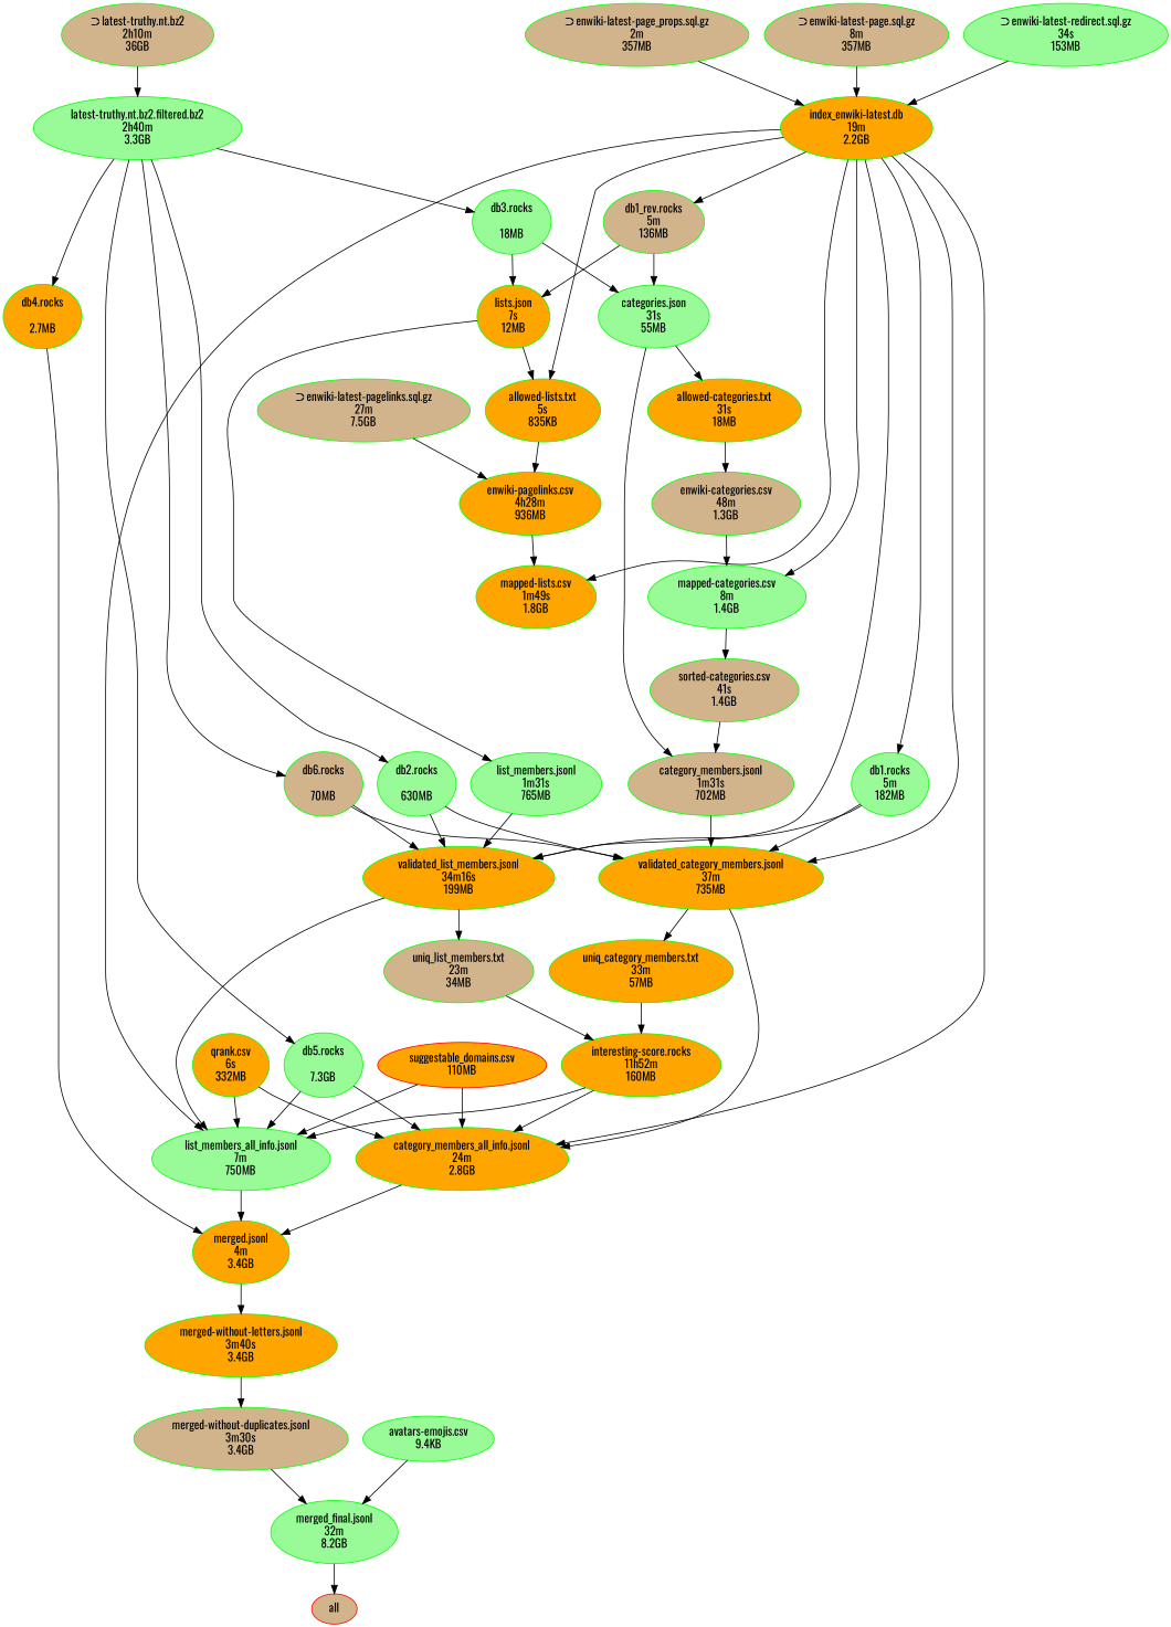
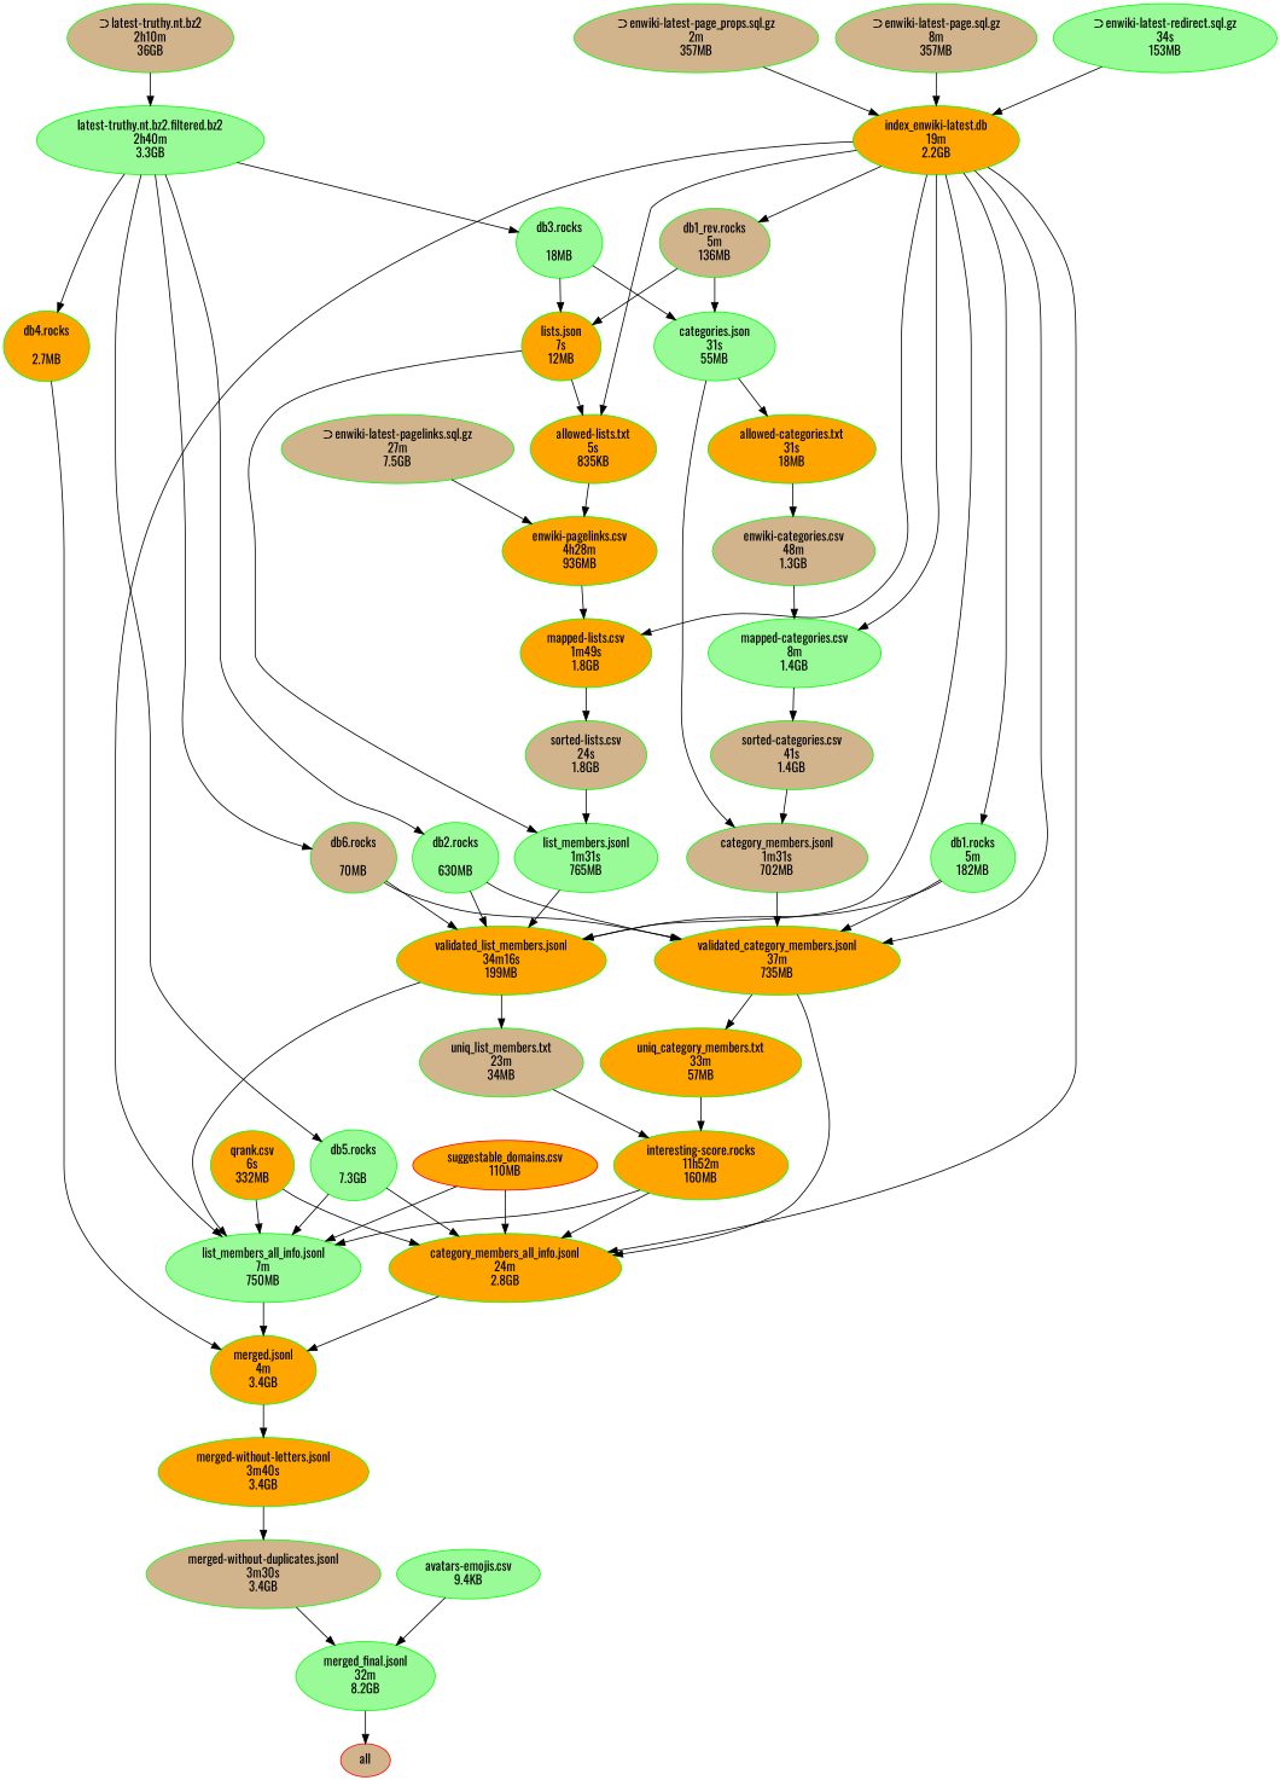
  digraph {
    fontname=Oswald
    node [color=green fillcolor=orange fontname=Oswald style=filled]
    edge [fontname=Oswald]
    n1 [color=red fillcolor=tan label=all]
    n2 [label="interesting-score.rocks\n11h52m\n160MB"]
    n3 [label="category_members_all_info.jsonl\n24m\n2.8GB"]
    n4 [fillcolor=palegreen label="list_members_all_info.jsonl\n7m\n750MB"]
    n5 [label="merged.jsonl\n4m\n3.4GB"]
    n6 [label="allowed-categories.txt\n31s\n18MB"]
    n7 [fillcolor=tan label="enwiki-categories.csv\n48m\n1.3GB"]
    n8 [fillcolor=palegreen label="mapped-categories.csv\n8m\n1.4GB"]
    n9 [label="allowed-lists.txt\n5s\n835KB"]
    n10 [label="enwiki-pagelinks.csv\n4h28m\n936MB"]
    n11 [label="mapped-lists.csv\n1m49s\n1.8GB"]
    n12 [fillcolor=palegreen label="categories.json\n31s\n55MB"]
    n13 [fillcolor=tan label="category_members.jsonl\n1m31s\n702MB"]
    n14 [label="validated_category_members.jsonl\n37m\n735MB"]
    n15 [label="uniq_category_members.txt\n33m\n57MB"]
    n16 [label="merged-without-letters.jsonl\n3m40s\n3.4GB"]
    n17 [fillcolor=palegreen label="db1.rocks\n5m\n182MB"]
    n18 [label="validated_list_members.jsonl\n34m16s\n199MB"]
    n19 [fillcolor=tan label="uniq_list_members.txt\n23m\n34MB"]
    n20 [fillcolor=tan label="db1_rev.rocks\n5m\n136MB"]
    n21 [label="lists.json\n7s\n12MB"]
    n22 [fillcolor=palegreen label="list_members.jsonl\n1m31s\n765MB"]
    n23 [fillcolor=palegreen label="db3.rocks\n\n18MB"]
    n24 [fillcolor=tan label="⮊ enwiki-latest-pagelinks.sql.gz\n27m\n7.5GB"]
    n25 [fillcolor=tan label="sorted-categories.csv\n41s\n1.4GB"]
    n26 [fillcolor=palegreen label="⮊ enwiki-latest-redirect.sql.gz\n34s\n153MB"]
    n27 [label="index_enwiki-latest.db\n19m\n2.2GB"]
+   n28 [fillcolor=tan label="sorted-lists.csv\n24s\n1.8GB"]
    n29 [fillcolor=tan label="merged-without-duplicates.jsonl\n3m30s\n3.4GB"]
    n30 [fillcolor=palegreen label="merged_final.jsonl\n32m\n8.2GB"]
    n31 [color=red label="suggestable_domains.csv\n110MB"]
    n32 [fillcolor=tan label="⮊ latest-truthy.nt.bz2\n2h10m\n36GB"]
    n33 [fillcolor=palegreen label="latest-truthy.nt.bz2.filtered.bz2\n2h40m\n3.3GB"]
    n34 [fillcolor=palegreen label="db2.rocks\n\n630MB"]
    n35 [label="db4.rocks\n\n2.7MB"]
    n36 [fillcolor=palegreen label="db5.rocks\n\n7.3GB"]
    n37 [fillcolor=tan label="db6.rocks\n\n70MB"]
    n38 [fillcolor=tan label="⮊ enwiki-latest-page_props.sql.gz\n2m\n357MB"]
    n39 [fillcolor=tan label="⮊ enwiki-latest-page.sql.gz\n8m\n357MB"]
    n40 [label="qrank.csv\n6s\n332MB"]
    n41 [fillcolor=palegreen label="avatars-emojis.csv\n9.4KB"]
    n2 -> n3
    n2 -> n4
    n3 -> n5
    n4 -> n5
    n5 -> n16
    n6 -> n7
    n7 -> n8
    n8 -> n25
    n9 -> n10
    n10 -> n11
+   n11 -> n28
    n12 -> n6
    n12 -> n13
    n13 -> n14
    n14 -> n3
    n14 -> n15
    n15 -> n2
    n16 -> n29
    n17 -> n14
    n17 -> n18
    n18 -> n4
    n18 -> n19
    n19 -> n2
    n20 -> n12
    n20 -> n21
    n21 -> n9
    n21 -> n22
    n22 -> n18
    n23 -> n12
    n23 -> n21
    n24 -> n10
    n25 -> n13
    n26 -> n27
    n27 -> n3
    n27 -> n4
    n27 -> n8
    n27 -> n9
    n27 -> n11
    n27 -> n14
    n27 -> n17
    n27 -> n18
    n27 -> n20
+   n28 -> n22
    n29 -> n30
    n30 -> n1
    n31 -> n3
    n31 -> n4
    n32 -> n33
    n33 -> n23
    n33 -> n34
    n33 -> n35
    n33 -> n36
    n33 -> n37
    n34 -> n14
    n34 -> n18
    n35 -> n5
    n36 -> n3
    n36 -> n4
    n37 -> n14
    n37 -> n18
    n38 -> n27
    n39 -> n27
    n40 -> n3
    n40 -> n4
    n41 -> n30
  }
